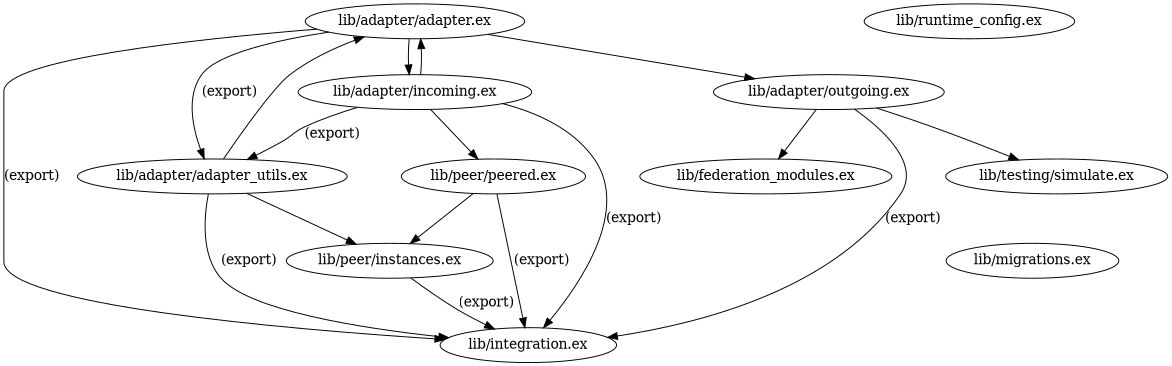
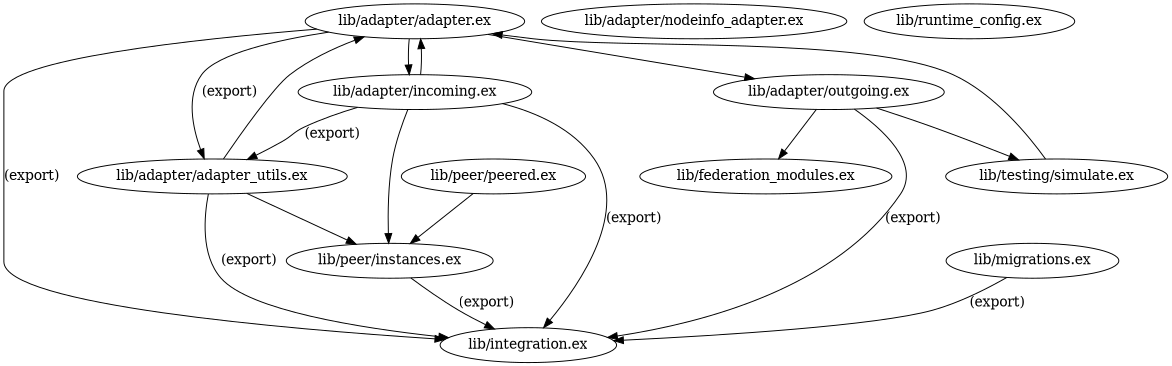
  digraph {
    "lib/adapter/adapter.ex"
    "lib/adapter/adapter_utils.ex"
    "lib/integration.ex"
    "lib/adapter/incoming.ex"
    "lib/adapter/outgoing.ex"
    "lib/peer/instances.ex"
    "lib/peer/peered.ex"
    "lib/federation_modules.ex"
    "lib/testing/simulate.ex"
+   "lib/adapter/nodeinfo_adapter.ex"
    "lib/migrations.ex"
    "lib/runtime_config.ex"
    "lib/adapter/adapter.ex" -> "lib/adapter/adapter_utils.ex" [label="(export)"]
    "lib/adapter/adapter.ex" -> "lib/integration.ex" [label="(export)"]
    "lib/adapter/adapter.ex" -> "lib/adapter/incoming.ex"
    "lib/adapter/adapter.ex" -> "lib/adapter/outgoing.ex"
    "lib/adapter/adapter_utils.ex" -> "lib/adapter/adapter.ex"
    "lib/adapter/adapter_utils.ex" -> "lib/integration.ex" [label="(export)"]
    "lib/adapter/adapter_utils.ex" -> "lib/peer/instances.ex"
    "lib/adapter/incoming.ex" -> "lib/adapter/adapter.ex"
    "lib/adapter/incoming.ex" -> "lib/adapter/adapter_utils.ex" [label="(export)"]
    "lib/adapter/incoming.ex" -> "lib/integration.ex" [label="(export)"]
-   "lib/adapter/incoming.ex" -> "lib/peer/peered.ex"
+   "lib/adapter/incoming.ex" -> "lib/peer/instances.ex"
    "lib/adapter/outgoing.ex" -> "lib/integration.ex" [label="(export)"]
    "lib/adapter/outgoing.ex" -> "lib/federation_modules.ex"
    "lib/adapter/outgoing.ex" -> "lib/testing/simulate.ex"
    "lib/peer/instances.ex" -> "lib/integration.ex" [label="(export)"]
-   "lib/peer/peered.ex" -> "lib/integration.ex" [label="(export)"]
+   "lib/migrations.ex" -> "lib/integration.ex" [label="(export)"]
    "lib/peer/peered.ex" -> "lib/peer/instances.ex"
+   "lib/testing/simulate.ex" -> "lib/adapter/adapter.ex"
  }
